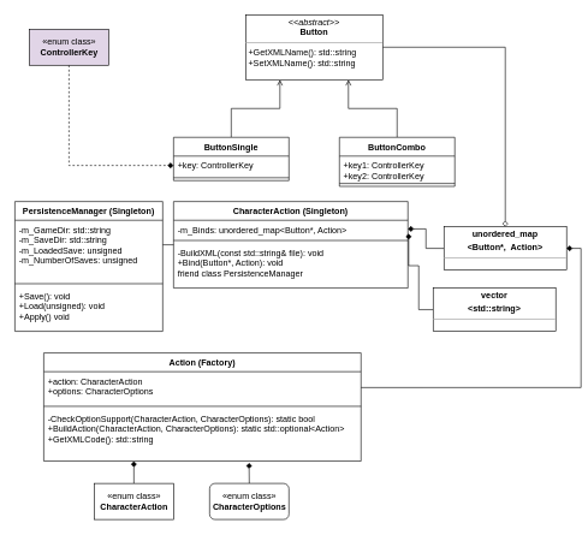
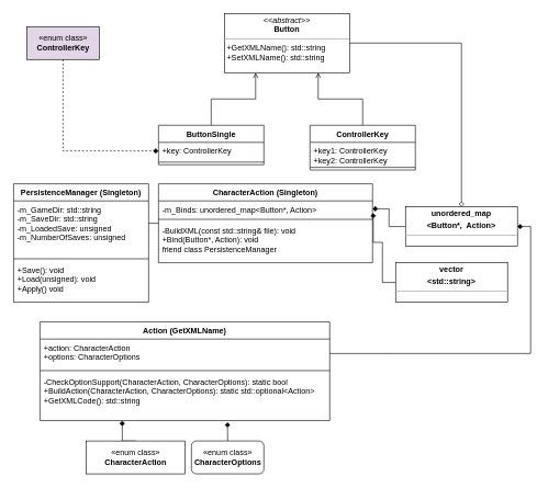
  <mxCell id="0" />
  <mxCell id="1" parent="0" />
  <mxCell id="2" style="edgeStyle=orthogonalEdgeStyle;rounded=0;orthogonalLoop=1;jettySize=auto;html=1;exitX=0.5;exitY=0;exitDx=0;exitDy=0;entryX=0.25;entryY=1;entryDx=0;entryDy=0;endArrow=open;endFill=0;" edge="1" parent="1" source="3" target="13"><mxGeometry relative="1" as="geometry" /></mxCell>
  <mxCell id="3" value="ButtonSingle" style="swimlane;fontStyle=1;align=center;verticalAlign=top;childLayout=stackLayout;horizontal=1;startSize=26;horizontalStack=0;resizeParent=1;resizeParentMax=0;resizeLast=0;collapsible=1;marginBottom=0;" vertex="1" parent="1"><mxGeometry x="240" y="190" width="160" height="60" as="geometry" /></mxCell>
  <mxCell id="4" value="+key: ControllerKey" style="text;strokeColor=none;fillColor=none;align=left;verticalAlign=top;spacingLeft=4;spacingRight=4;overflow=hidden;rotatable=0;points=[[0,0.5],[1,0.5]];portConstraint=eastwest;" vertex="1" parent="3"><mxGeometry y="26" width="160" height="26" as="geometry" /></mxCell>
  <mxCell id="5" value="" style="line;strokeWidth=1;fillColor=none;align=left;verticalAlign=middle;spacingTop=-1;spacingLeft=3;spacingRight=3;rotatable=0;labelPosition=right;points=[];portConstraint=eastwest;strokeColor=inherit;" vertex="1" parent="3"><mxGeometry y="52" width="160" height="8" as="geometry" /></mxCell>
  <mxCell id="6" style="edgeStyle=orthogonalEdgeStyle;rounded=0;orthogonalLoop=1;jettySize=auto;html=1;entryX=0.75;entryY=1;entryDx=0;entryDy=0;endArrow=open;endFill=0;" edge="1" parent="1" source="7" target="13"><mxGeometry relative="1" as="geometry" /></mxCell>
- <mxCell id="7" value="ButtonCombo" style="swimlane;fontStyle=1;align=center;verticalAlign=top;childLayout=stackLayout;horizontal=1;startSize=26;horizontalStack=0;resizeParent=1;resizeParentMax=0;resizeLast=0;collapsible=1;marginBottom=0;" vertex="1" parent="1"><mxGeometry x="470" y="190" width="160" height="68" as="geometry" /></mxCell>
+ <mxCell id="7" value="ControllerKey" style="swimlane;fontStyle=1;align=center;verticalAlign=top;childLayout=stackLayout;horizontal=1;startSize=26;horizontalStack=0;resizeParent=1;resizeParentMax=0;resizeLast=0;collapsible=1;marginBottom=0;" vertex="1" parent="1"><mxGeometry x="470" y="190" width="160" height="68" as="geometry" /></mxCell>
  <mxCell id="8" value="+key1: ControllerKey&#10;+key2: ControllerKey" style="text;strokeColor=none;fillColor=none;align=left;verticalAlign=top;spacingLeft=4;spacingRight=4;overflow=hidden;rotatable=0;points=[[0,0.5],[1,0.5]];portConstraint=eastwest;" vertex="1" parent="7"><mxGeometry y="26" width="160" height="34" as="geometry" /></mxCell>
  <mxCell id="9" value="" style="line;strokeWidth=1;fillColor=none;align=left;verticalAlign=middle;spacingTop=-1;spacingLeft=3;spacingRight=3;rotatable=0;labelPosition=right;points=[];portConstraint=eastwest;strokeColor=inherit;" vertex="1" parent="7"><mxGeometry y="60" width="160" height="8" as="geometry" /></mxCell>
  <mxCell id="10" style="edgeStyle=orthogonalEdgeStyle;rounded=0;orthogonalLoop=1;jettySize=auto;html=1;entryX=0;entryY=0.5;entryDx=0;entryDy=0;endArrow=diamond;endFill=1;dashed=1;" edge="1" parent="1" source="11" target="4"><mxGeometry relative="1" as="geometry" /></mxCell>
  <mxCell id="11" value="«enum class»&lt;br&gt;&lt;b&gt;ControllerKey&lt;/b&gt;" style="html=1;fillColor=#e1d5e7;" vertex="1" parent="1"><mxGeometry x="40" y="40" width="110" height="50" as="geometry" /></mxCell>
  <mxCell id="12" style="edgeStyle=orthogonalEdgeStyle;rounded=0;orthogonalLoop=1;jettySize=auto;html=1;exitX=1;exitY=0.5;exitDx=0;exitDy=0;entryX=0.5;entryY=0;entryDx=0;entryDy=0;labelBorderColor=none;endArrow=diamond;endFill=0;" edge="1" parent="1" source="13" target="22"><mxGeometry relative="1" as="geometry" /></mxCell>
  <mxCell id="13" value="&lt;p style=&quot;margin:0px;margin-top:4px;text-align:center;&quot;&gt;&lt;i&gt;&amp;lt;&amp;lt;abstract&amp;gt;&amp;gt;&lt;/i&gt;&lt;br&gt;&lt;b&gt;Button&lt;/b&gt;&lt;/p&gt;&lt;hr size=&quot;1&quot;&gt;&lt;p style=&quot;margin:0px;margin-left:4px;&quot;&gt;+GetXMLName(): std::string&lt;/p&gt;&lt;p style=&quot;margin:0px;margin-left:4px;&quot;&gt;+SetXMLName(): std::string&lt;/p&gt;" style="verticalAlign=top;align=left;overflow=fill;fontSize=12;fontFamily=Helvetica;html=1;" vertex="1" parent="1"><mxGeometry x="340" y="20" width="190" height="90" as="geometry" /></mxCell>
  <mxCell id="14" style="edgeStyle=orthogonalEdgeStyle;rounded=0;orthogonalLoop=1;jettySize=auto;html=1;labelBorderColor=none;endArrow=none;endFill=0;" edge="1" parent="1" source="15" target="33"><mxGeometry relative="1" as="geometry"><Array as="points"><mxPoint x="120" y="343" /><mxPoint x="120" y="343" /></Array></mxGeometry></mxCell>
  <mxCell id="15" value="CharacterAction (Singleton)" style="swimlane;fontStyle=1;align=center;verticalAlign=top;childLayout=stackLayout;horizontal=1;startSize=26;horizontalStack=0;resizeParent=1;resizeParentMax=0;resizeLast=0;collapsible=1;marginBottom=0;" vertex="1" parent="1"><mxGeometry x="240" y="279.01" width="325" height="120" as="geometry" /></mxCell>
  <mxCell id="16" value="-m_Binds: unordered_map&lt;Button*, Action&gt;&#10;" style="text;strokeColor=none;fillColor=none;align=left;verticalAlign=top;spacingLeft=4;spacingRight=4;overflow=hidden;rotatable=0;points=[[0,0.5],[1,0.5]];portConstraint=eastwest;" vertex="1" parent="15"><mxGeometry y="26" width="325" height="24" as="geometry" /></mxCell>
  <mxCell id="17" value="" style="line;strokeWidth=1;fillColor=none;align=left;verticalAlign=middle;spacingTop=-1;spacingLeft=3;spacingRight=3;rotatable=0;labelPosition=right;points=[];portConstraint=eastwest;strokeColor=inherit;" vertex="1" parent="15"><mxGeometry y="50" width="325" height="8" as="geometry" /></mxCell>
  <mxCell id="18" value="-BuildXML(const std::string&amp; file): void&#10;+Bind(Button*, Action): void&#10;friend class PersistenceManager" style="text;strokeColor=none;fillColor=none;align=left;verticalAlign=top;spacingLeft=4;spacingRight=4;overflow=hidden;rotatable=0;points=[[0,0.5],[1,0.5]];portConstraint=eastwest;" vertex="1" parent="15"><mxGeometry y="58" width="325" height="62" as="geometry" /></mxCell>
  <mxCell id="19" style="edgeStyle=orthogonalEdgeStyle;rounded=0;orthogonalLoop=1;jettySize=auto;html=1;exitX=0.5;exitY=0;exitDx=0;exitDy=0;entryX=0.284;entryY=1.002;entryDx=0;entryDy=0;entryPerimeter=0;labelBorderColor=none;endArrow=diamond;endFill=1;" edge="1" parent="1" source="20" target="31"><mxGeometry relative="1" as="geometry" /></mxCell>
- <mxCell id="20" value="«enum class»&lt;br&gt;&lt;b&gt;CharacterAction&lt;/b&gt;" style="html=1;" vertex="1" parent="1"><mxGeometry x="130" y="670" width="110" height="50" as="geometry" /></mxCell>
+ <mxCell id="20" value="«enum class»&lt;br&gt;&lt;b&gt;CharacterAction&lt;/b&gt;" style="html=1;" vertex="1" parent="1"><mxGeometry x="130" y="670" width="150" height="50" as="geometry" /></mxCell>
  <mxCell id="21" style="edgeStyle=orthogonalEdgeStyle;rounded=0;orthogonalLoop=1;jettySize=auto;html=1;exitX=0;exitY=0.5;exitDx=0;exitDy=0;entryX=1;entryY=0.5;entryDx=0;entryDy=0;labelBorderColor=none;endArrow=diamond;endFill=1;" edge="1" parent="1" source="22" target="16"><mxGeometry relative="1" as="geometry" /></mxCell>
  <mxCell id="22" value="&lt;p style=&quot;margin:0px;margin-top:4px;text-align:center;&quot;&gt;&lt;b&gt;unordered_map&lt;/b&gt;&lt;/p&gt;&lt;p style=&quot;margin:0px;margin-top:4px;text-align:center;&quot;&gt;&lt;b&gt;&amp;lt;Button*,&amp;nbsp; Action&amp;gt;&lt;/b&gt;&lt;/p&gt;&lt;hr size=&quot;1&quot;&gt;&lt;div style=&quot;height:2px;&quot;&gt;&lt;br&gt;&lt;/div&gt;" style="verticalAlign=top;align=left;overflow=fill;fontSize=12;fontFamily=Helvetica;html=1;" vertex="1" parent="1"><mxGeometry x="615" y="314.01" width="170" height="60" as="geometry" /></mxCell>
  <mxCell id="23" style="edgeStyle=orthogonalEdgeStyle;rounded=0;orthogonalLoop=1;jettySize=auto;html=1;exitX=0.5;exitY=0;exitDx=0;exitDy=0;labelBorderColor=none;endArrow=diamond;endFill=1;entryX=0.647;entryY=1.034;entryDx=0;entryDy=0;entryPerimeter=0;" edge="1" parent="1" source="24" target="31"><mxGeometry relative="1" as="geometry"><mxPoint x="345" y="641" as="targetPoint" /></mxGeometry></mxCell>
  <mxCell id="24" value="«enum class»&lt;br&gt;&lt;b&gt;CharacterOptions&lt;/b&gt;" style="html=1;rounded=1;" vertex="1" parent="1"><mxGeometry x="290" y="670" width="110" height="50" as="geometry" /></mxCell>
  <mxCell id="25" style="edgeStyle=orthogonalEdgeStyle;rounded=0;orthogonalLoop=1;jettySize=auto;html=1;exitX=0;exitY=0.5;exitDx=0;exitDy=0;entryX=1.003;entryY=0.771;entryDx=0;entryDy=0;entryPerimeter=0;labelBorderColor=none;endArrow=diamond;endFill=1;" edge="1" parent="1" source="26" target="16"><mxGeometry relative="1" as="geometry"><Array as="points"><mxPoint x="580" y="429" /><mxPoint x="580" y="368" /></Array></mxGeometry></mxCell>
  <mxCell id="26" value="&lt;p style=&quot;margin:0px;margin-top:4px;text-align:center;&quot;&gt;&lt;b&gt;vector&lt;/b&gt;&lt;/p&gt;&lt;p style=&quot;margin:0px;margin-top:4px;text-align:center;&quot;&gt;&lt;b&gt;&amp;lt;std::string&amp;gt;&lt;/b&gt;&lt;/p&gt;&lt;hr size=&quot;1&quot;&gt;&lt;div style=&quot;height:2px;&quot;&gt;&lt;br&gt;&lt;/div&gt;" style="verticalAlign=top;align=left;overflow=fill;fontSize=12;fontFamily=Helvetica;html=1;" vertex="1" parent="1"><mxGeometry x="600" y="399.01" width="170" height="60" as="geometry" /></mxCell>
  <mxCell id="27" style="edgeStyle=orthogonalEdgeStyle;rounded=0;orthogonalLoop=1;jettySize=auto;html=1;exitX=1;exitY=0.5;exitDx=0;exitDy=0;entryX=1;entryY=0.5;entryDx=0;entryDy=0;labelBorderColor=none;endArrow=diamond;endFill=1;" edge="1" parent="1" source="29" target="22"><mxGeometry relative="1" as="geometry"><mxPoint x="860" y="551.01" as="sourcePoint" /></mxGeometry></mxCell>
- <mxCell id="28" value="Action (Factory)" style="swimlane;fontStyle=1;align=center;verticalAlign=top;childLayout=stackLayout;horizontal=1;startSize=26;horizontalStack=0;resizeParent=1;resizeParentMax=0;resizeLast=0;collapsible=1;marginBottom=0;" vertex="1" parent="1"><mxGeometry x="60" y="489.01" width="440" height="150" as="geometry" /></mxCell>
+ <mxCell id="28" value="Action (GetXMLName)" style="swimlane;fontStyle=1;align=center;verticalAlign=top;childLayout=stackLayout;horizontal=1;startSize=26;horizontalStack=0;resizeParent=1;resizeParentMax=0;resizeLast=0;collapsible=1;marginBottom=0;" vertex="1" parent="1"><mxGeometry x="60" y="489.01" width="440" height="150" as="geometry" /></mxCell>
  <mxCell id="29" value="+action: CharacterAction&#10;+options: CharacterOptions" style="text;strokeColor=none;fillColor=none;align=left;verticalAlign=top;spacingLeft=4;spacingRight=4;overflow=hidden;rotatable=0;points=[[0,0.5],[1,0.5]];portConstraint=eastwest;" vertex="1" parent="28"><mxGeometry y="26" width="440" height="44" as="geometry" /></mxCell>
  <mxCell id="30" value="" style="line;strokeWidth=1;fillColor=none;align=left;verticalAlign=middle;spacingTop=-1;spacingLeft=3;spacingRight=3;rotatable=0;labelPosition=right;points=[];portConstraint=eastwest;strokeColor=inherit;" vertex="1" parent="28"><mxGeometry y="70" width="440" height="8" as="geometry" /></mxCell>
  <mxCell id="31" value="-CheckOptionSupport(CharacterAction, CharacterOptions): static bool&#10;+BuildAction(CharacterAction, CharacterOptions): static std::optional&lt;Action&gt;&#10;+GetXMLCode(): std::string" style="text;strokeColor=none;fillColor=none;align=left;verticalAlign=top;spacingLeft=4;spacingRight=4;overflow=hidden;rotatable=0;points=[[0,0.5],[1,0.5]];portConstraint=eastwest;" vertex="1" parent="28"><mxGeometry y="78" width="440" height="72" as="geometry" /></mxCell>
  <mxCell id="32" value="PersistenceManager (Singleton)" style="swimlane;fontStyle=1;align=center;verticalAlign=top;childLayout=stackLayout;horizontal=1;startSize=26;horizontalStack=0;resizeParent=1;resizeParentMax=0;resizeLast=0;collapsible=1;marginBottom=0;" vertex="1" parent="1"><mxGeometry x="20" y="279.01" width="205" height="180" as="geometry" /></mxCell>
  <mxCell id="33" value="-m_GameDir: std::string&#10;-m_SaveDir: std::string&#10;-m_LoadedSave: unsigned&#10;-m_NumberOfSaves: unsigned" style="text;strokeColor=none;fillColor=none;align=left;verticalAlign=top;spacingLeft=4;spacingRight=4;overflow=hidden;rotatable=0;points=[[0,0.5],[1,0.5]];portConstraint=eastwest;" vertex="1" parent="32"><mxGeometry y="26" width="205" height="84" as="geometry" /></mxCell>
  <mxCell id="34" value="" style="line;strokeWidth=1;fillColor=none;align=left;verticalAlign=middle;spacingTop=-1;spacingLeft=3;spacingRight=3;rotatable=0;labelPosition=right;points=[];portConstraint=eastwest;strokeColor=inherit;" vertex="1" parent="32"><mxGeometry y="110" width="205" height="8" as="geometry" /></mxCell>
  <mxCell id="35" value="+Save(): void&#10;+Load(unsigned): void&#10;+Apply() void" style="text;strokeColor=none;fillColor=none;align=left;verticalAlign=top;spacingLeft=4;spacingRight=4;overflow=hidden;rotatable=0;points=[[0,0.5],[1,0.5]];portConstraint=eastwest;" vertex="1" parent="32"><mxGeometry y="118" width="205" height="62" as="geometry" /></mxCell>
